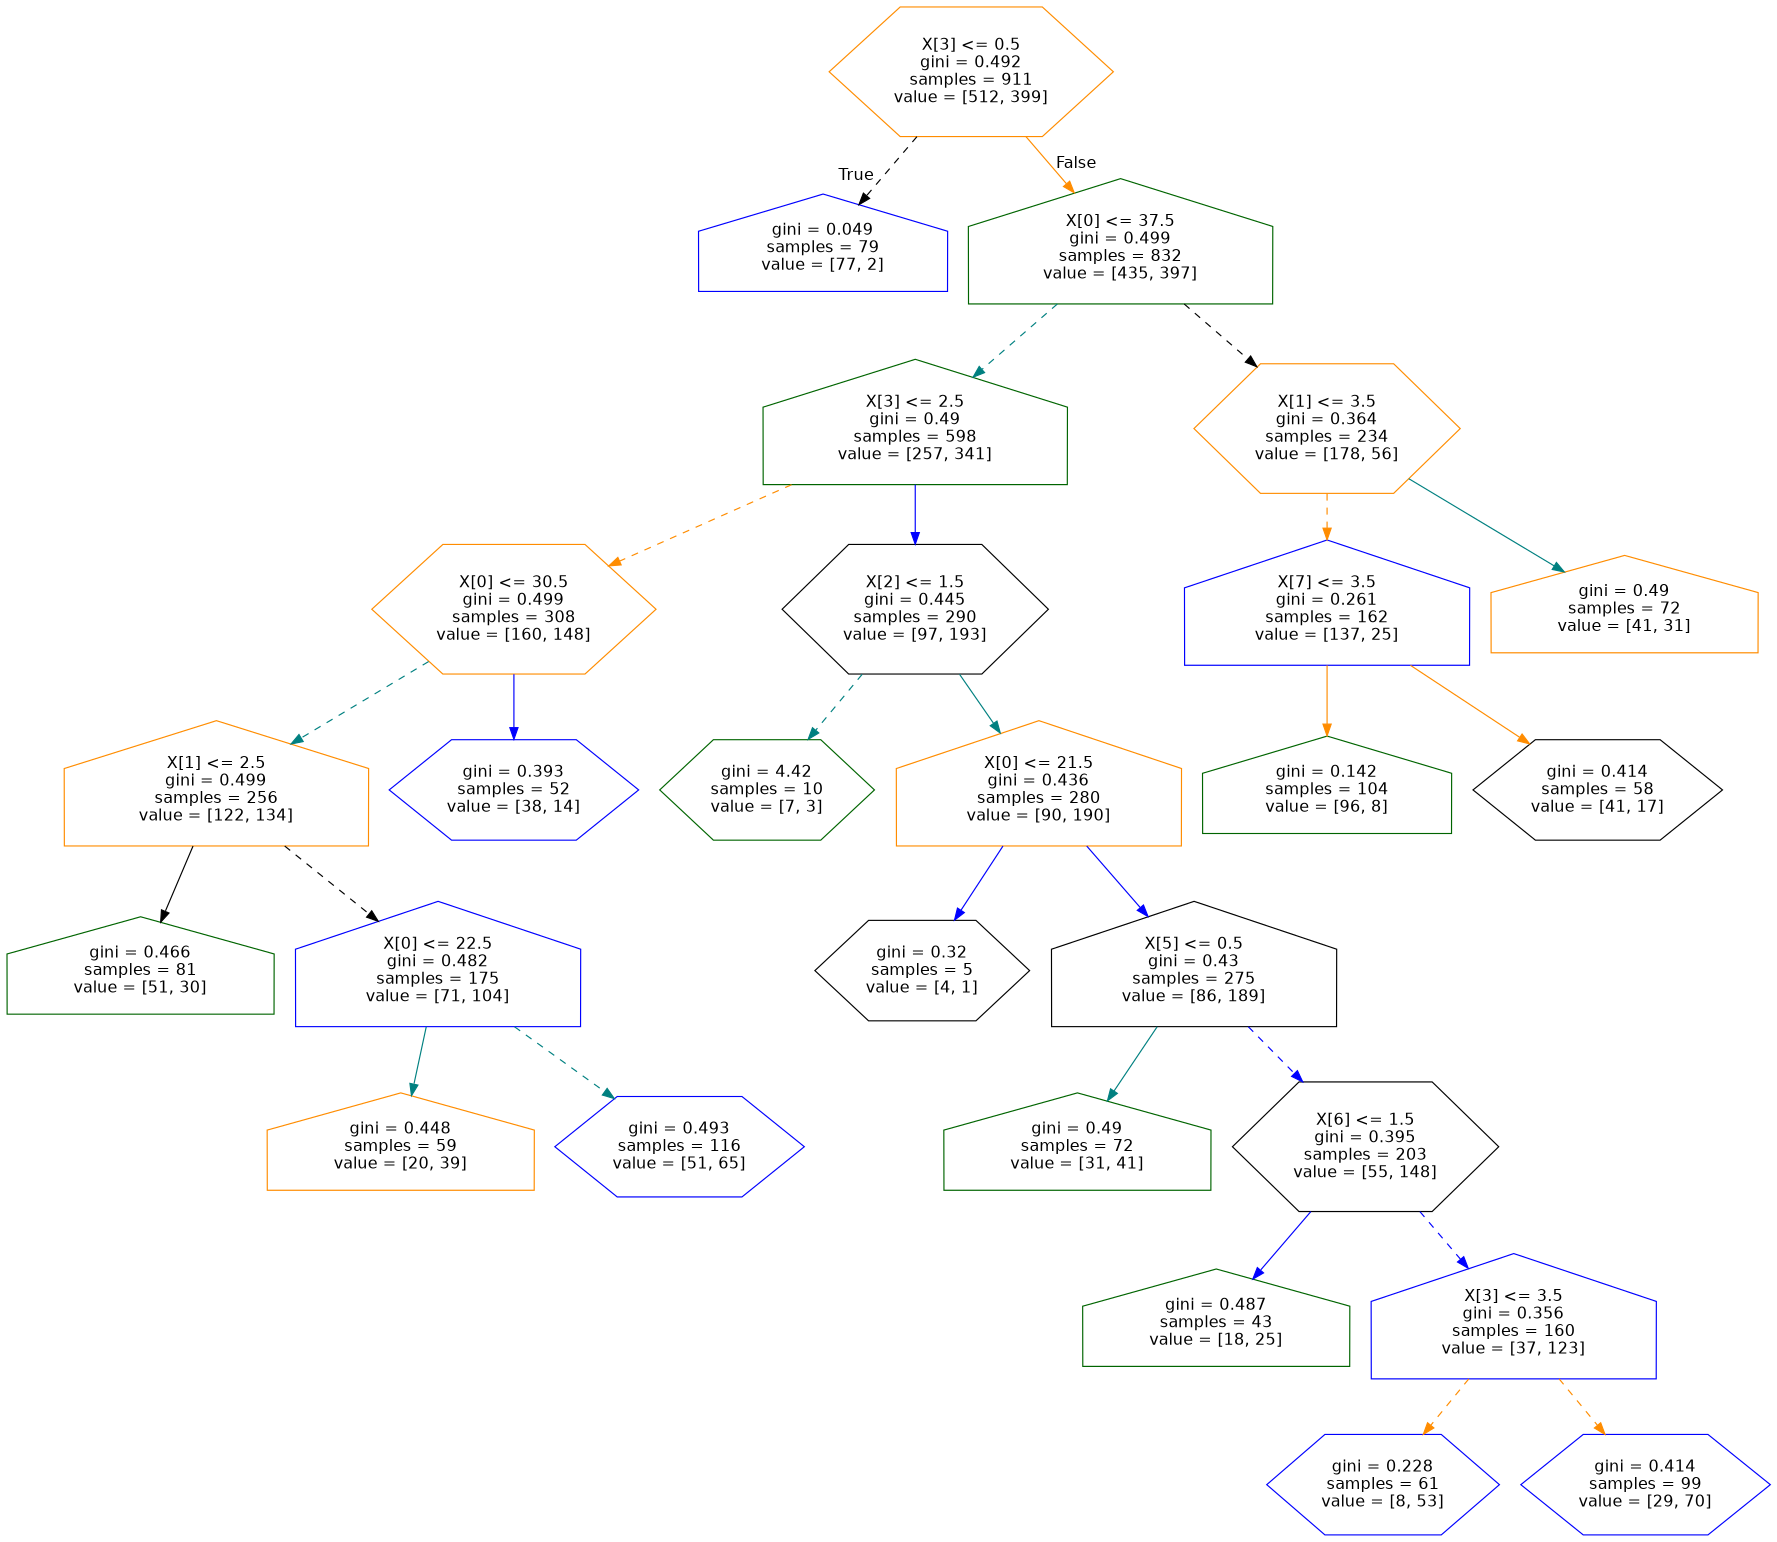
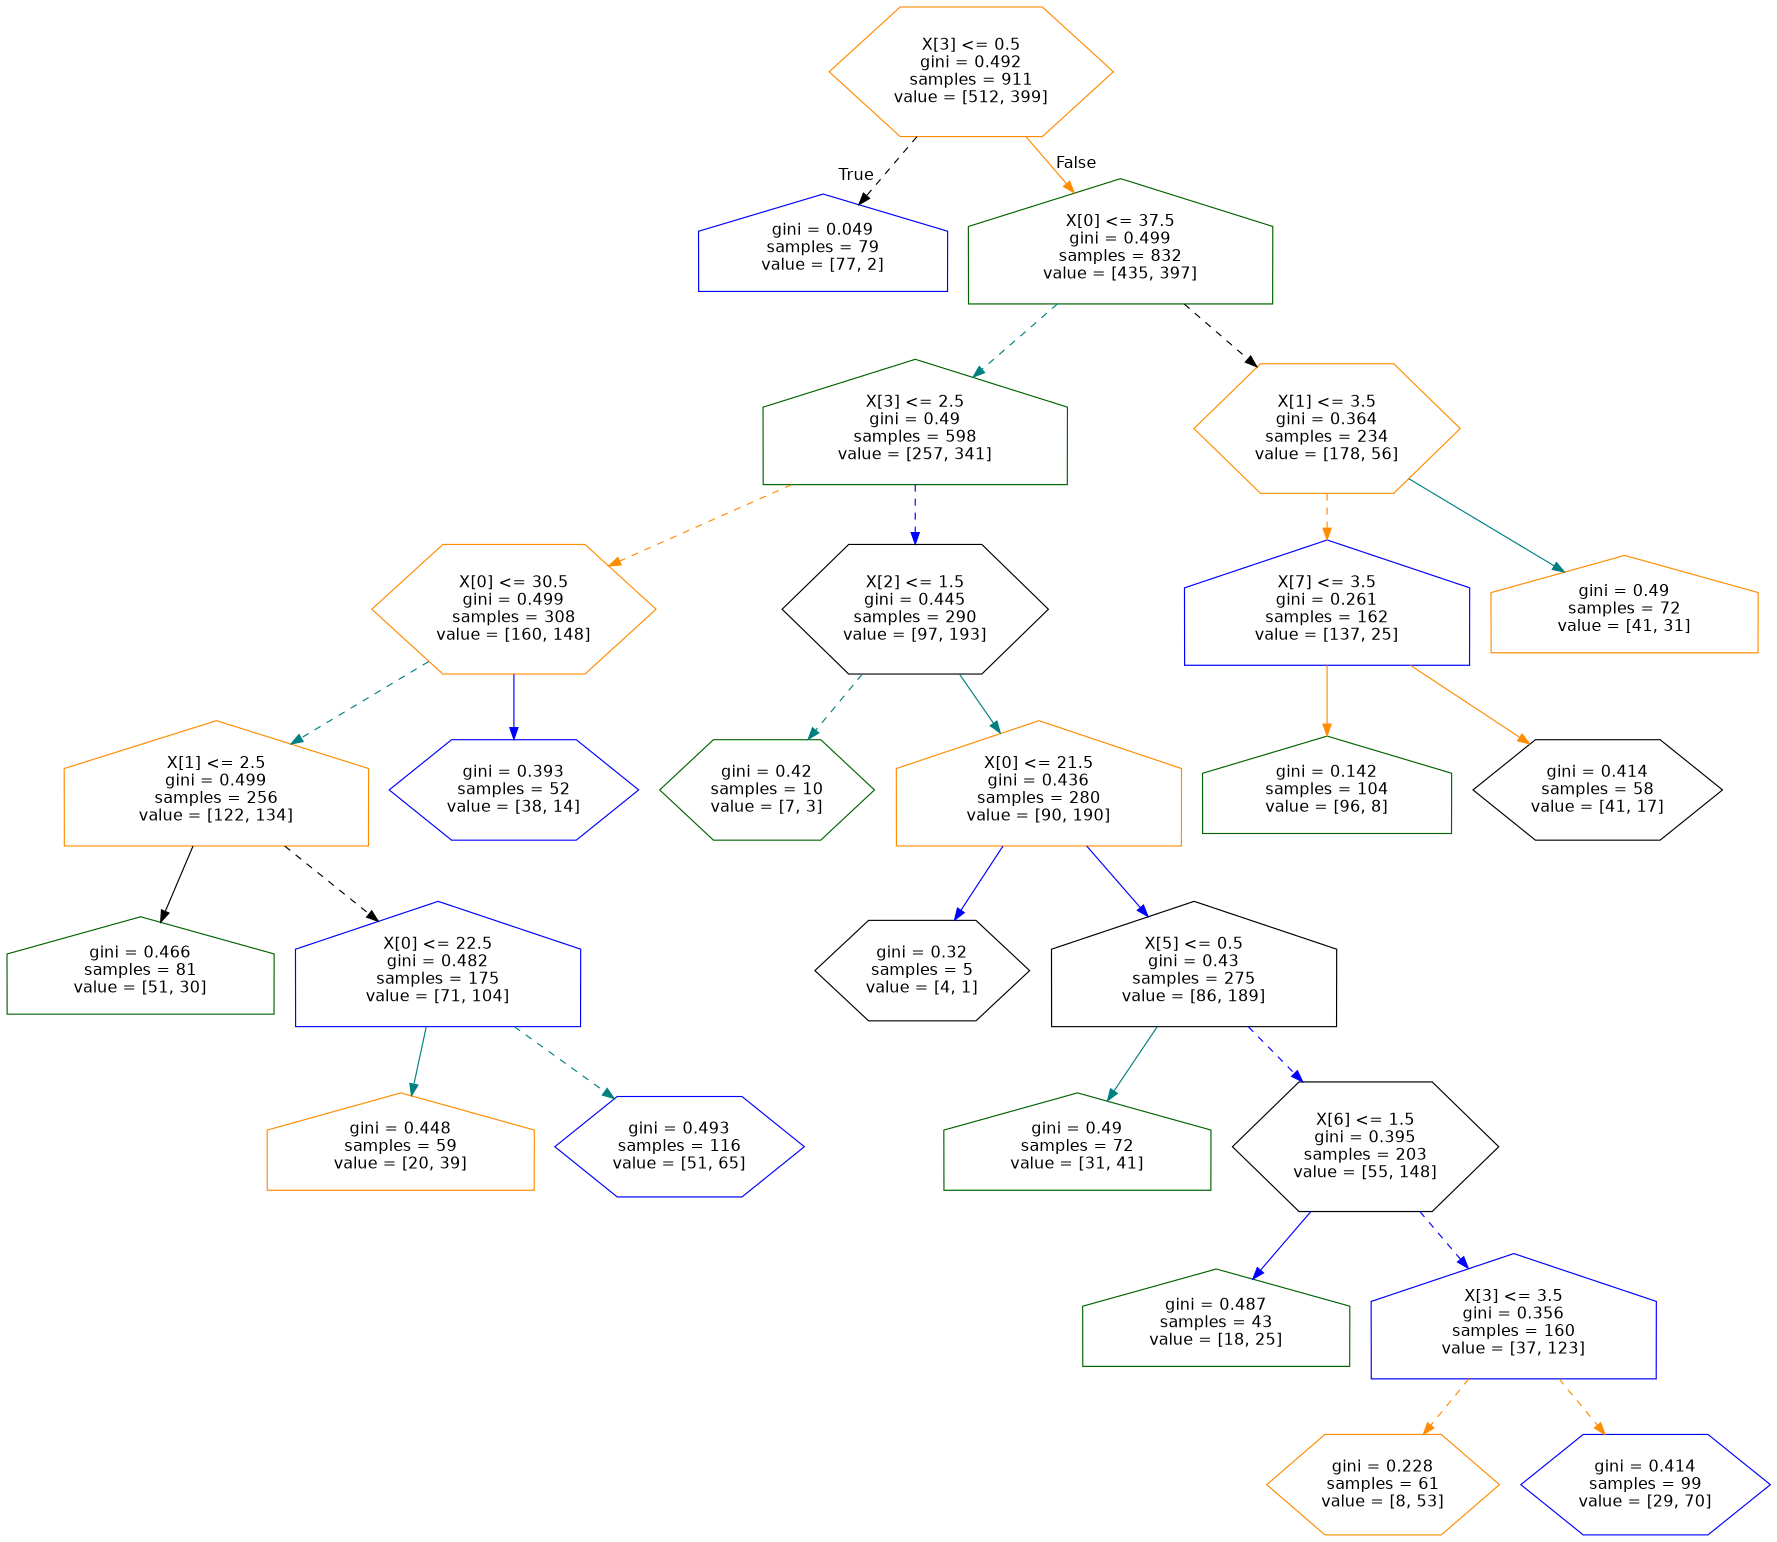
  digraph {
    fontname="DejaVu Sans"
    node [color=blue fontname="DejaVu Sans" shape=house]
    edge [color=teal fontname="DejaVu Sans" style=dashed]
    n1 [color=darkorange label="X[3] <= 0.5\ngini = 0.492\nsamples = 911\nvalue = [512, 399]" shape=hexagon]
    n2 [label="gini = 0.049\nsamples = 79\nvalue = [77, 2]"]
    n3 [color=darkgreen label="X[0] <= 37.5\ngini = 0.499\nsamples = 832\nvalue = [435, 397]"]
    n4 [color=darkgreen label="X[3] <= 2.5\ngini = 0.49\nsamples = 598\nvalue = [257, 341]"]
    n5 [color=darkorange label="X[1] <= 3.5\ngini = 0.364\nsamples = 234\nvalue = [178, 56]" shape=hexagon]
    n6 [color=darkorange label="X[0] <= 30.5\ngini = 0.499\nsamples = 308\nvalue = [160, 148]" shape=hexagon]
    n7 [color=black label="X[2] <= 1.5\ngini = 0.445\nsamples = 290\nvalue = [97, 193]" shape=hexagon]
    n8 [label="X[7] <= 3.5\ngini = 0.261\nsamples = 162\nvalue = [137, 25]"]
    n9 [color=darkorange label="gini = 0.49\nsamples = 72\nvalue = [41, 31]"]
    n10 [color=darkorange label="X[1] <= 2.5\ngini = 0.499\nsamples = 256\nvalue = [122, 134]"]
    n11 [label="gini = 0.393\nsamples = 52\nvalue = [38, 14]" shape=hexagon]
-   n12 [color=darkgreen label="gini = 4.42\nsamples = 10\nvalue = [7, 3]" shape=hexagon]
+   n12 [color=darkgreen label="gini = 0.42\nsamples = 10\nvalue = [7, 3]" shape=hexagon]
    n13 [color=darkorange label="X[0] <= 21.5\ngini = 0.436\nsamples = 280\nvalue = [90, 190]"]
    n14 [color=darkgreen label="gini = 0.466\nsamples = 81\nvalue = [51, 30]"]
    n15 [label="X[0] <= 22.5\ngini = 0.482\nsamples = 175\nvalue = [71, 104]"]
    n16 [color=darkorange label="gini = 0.448\nsamples = 59\nvalue = [20, 39]"]
    n17 [label="gini = 0.493\nsamples = 116\nvalue = [51, 65]" shape=hexagon]
    n18 [color=black label="gini = 0.32\nsamples = 5\nvalue = [4, 1]" shape=hexagon]
    n19 [color=black label="X[5] <= 0.5\ngini = 0.43\nsamples = 275\nvalue = [86, 189]"]
    n20 [color=darkgreen label="gini = 0.49\nsamples = 72\nvalue = [31, 41]"]
    n21 [color=black label="X[6] <= 1.5\ngini = 0.395\nsamples = 203\nvalue = [55, 148]" shape=hexagon]
    n22 [color=darkgreen label="gini = 0.487\nsamples = 43\nvalue = [18, 25]"]
    n23 [label="X[3] <= 3.5\ngini = 0.356\nsamples = 160\nvalue = [37, 123]"]
-   n24 [label="gini = 0.228\nsamples = 61\nvalue = [8, 53]" shape=hexagon]
+   n24 [color=darkorange label="gini = 0.228\nsamples = 61\nvalue = [8, 53]" shape=hexagon]
    n25 [label="gini = 0.414\nsamples = 99\nvalue = [29, 70]" shape=hexagon]
    n26 [color=darkgreen label="gini = 0.142\nsamples = 104\nvalue = [96, 8]"]
    n27 [color=black label="gini = 0.414\nsamples = 58\nvalue = [41, 17]" shape=hexagon]
    n1 -> n2 [color=black headlabel=True labelangle=45 labeldistance=2.5]
    n1 -> n3 [color=darkorange headlabel=False labelangle=-45 labeldistance=2.5 style=solid]
    n3 -> n4
    n3 -> n5 [color=black]
    n4 -> n6 [color=darkorange]
-   n4 -> n7 [color=blue style=solid]
+   n4 -> n7 [color=blue]
    n5 -> n8 [color=darkorange]
    n5 -> n9 [style=solid]
    n6 -> n10
    n6 -> n11 [color=blue style=solid]
    n7 -> n12
    n7 -> n13 [style=solid]
    n8 -> n26 [color=darkorange style=solid]
    n8 -> n27 [color=darkorange style=solid]
    n10 -> n14 [color=black style=solid]
    n10 -> n15 [color=black]
    n13 -> n18 [color=blue style=solid]
    n13 -> n19 [color=blue style=solid]
    n15 -> n16 [style=solid]
    n15 -> n17
    n19 -> n20 [style=solid]
    n19 -> n21 [color=blue]
    n21 -> n22 [color=blue style=solid]
    n21 -> n23 [color=blue]
    n23 -> n24 [color=darkorange]
    n23 -> n25 [color=darkorange]
  }
